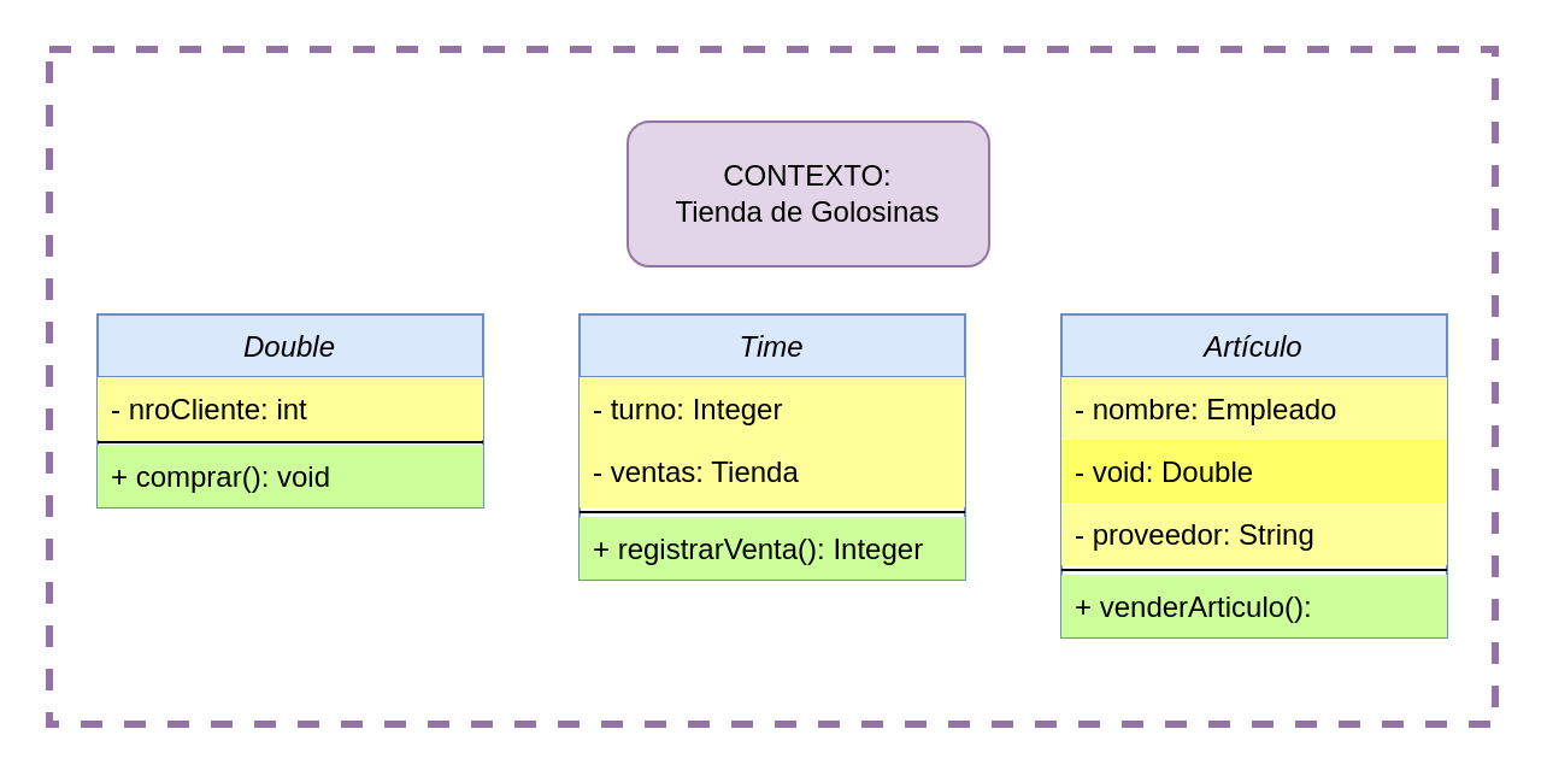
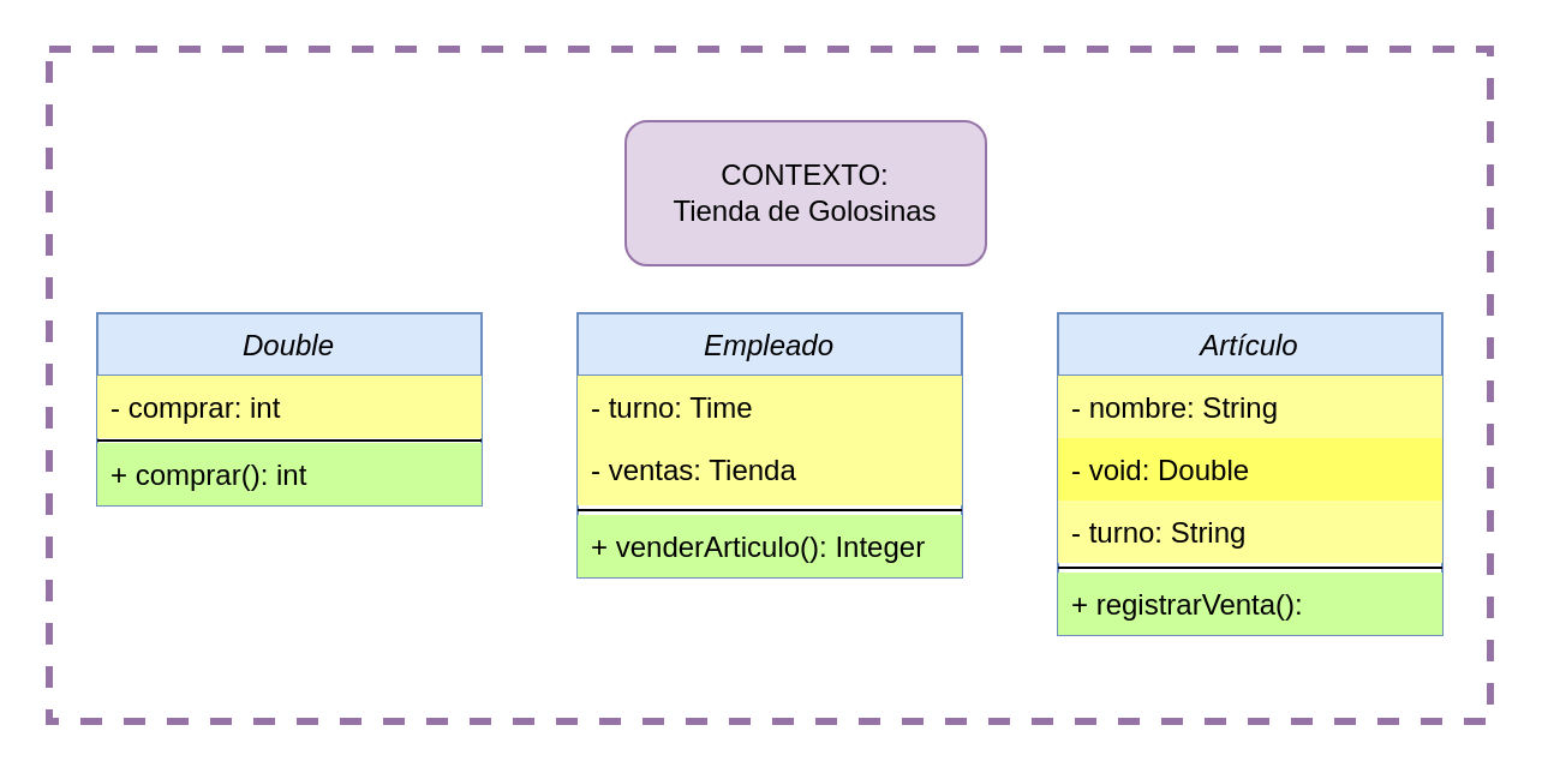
  <mxCell id="0" />
  <mxCell id="1" parent="0" />
  <mxCell id="2" value="Double" style="swimlane;fontStyle=2;align=center;verticalAlign=top;childLayout=stackLayout;horizontal=1;startSize=26;horizontalStack=0;resizeParent=1;resizeLast=0;collapsible=1;marginBottom=0;rounded=0;shadow=0;strokeWidth=1;fillColor=#dae8fc;strokeColor=#6c8ebf;" parent="1" vertex="1"><mxGeometry x="40" y="130" width="160" height="80" as="geometry"><mxRectangle x="230" y="140" width="160" height="26" as="alternateBounds" /></mxGeometry></mxCell>
- <mxCell id="3" value="- nroCliente: int" style="text;align=left;verticalAlign=top;spacingLeft=4;spacingRight=4;overflow=hidden;rotatable=0;points=[[0,0.5],[1,0.5]];portConstraint=eastwest;fillColor=#FFFF99;" parent="2" vertex="1"><mxGeometry y="26" width="160" height="26" as="geometry" /></mxCell>
+ <mxCell id="3" value="- comprar: int" style="text;align=left;verticalAlign=top;spacingLeft=4;spacingRight=4;overflow=hidden;rotatable=0;points=[[0,0.5],[1,0.5]];portConstraint=eastwest;fillColor=#FFFF99;" parent="2" vertex="1"><mxGeometry y="26" width="160" height="26" as="geometry" /></mxCell>
  <mxCell id="4" value="" style="line;html=1;strokeWidth=1;align=left;verticalAlign=middle;spacingTop=-1;spacingLeft=3;spacingRight=3;rotatable=0;labelPosition=right;points=[];portConstraint=eastwest;" parent="2" vertex="1"><mxGeometry y="52" width="160" height="2" as="geometry" /></mxCell>
- <mxCell id="5" value="+ comprar(): void" style="text;align=left;verticalAlign=top;spacingLeft=4;spacingRight=4;overflow=hidden;rotatable=0;points=[[0,0.5],[1,0.5]];portConstraint=eastwest;fillColor=#CCFF99;" parent="2" vertex="1"><mxGeometry y="54" width="160" height="26" as="geometry" /></mxCell>
+ <mxCell id="5" value="+ comprar(): int" style="text;align=left;verticalAlign=top;spacingLeft=4;spacingRight=4;overflow=hidden;rotatable=0;points=[[0,0.5],[1,0.5]];portConstraint=eastwest;fillColor=#CCFF99;" parent="2" vertex="1"><mxGeometry y="54" width="160" height="26" as="geometry" /></mxCell>
  <mxCell id="6" value="CONTEXTO:&lt;br&gt;Tienda de Golosinas" style="rounded=1;whiteSpace=wrap;html=1;fillColor=#e1d5e7;strokeColor=#9673a6;" vertex="1" parent="1"><mxGeometry x="260" y="50" width="150" height="60" as="geometry" /></mxCell>
- <mxCell id="7" value="Time" style="swimlane;fontStyle=2;align=center;verticalAlign=top;childLayout=stackLayout;horizontal=1;startSize=26;horizontalStack=0;resizeParent=1;resizeLast=0;collapsible=1;marginBottom=0;rounded=0;shadow=0;strokeWidth=1;fillColor=#dae8fc;strokeColor=#6c8ebf;" vertex="1" parent="1"><mxGeometry x="240" y="130" width="160" height="110" as="geometry"><mxRectangle x="230" y="140" width="160" height="26" as="alternateBounds" /></mxGeometry></mxCell>
- <mxCell id="8" value="- turno: Integer" style="text;align=left;verticalAlign=top;spacingLeft=4;spacingRight=4;overflow=hidden;rotatable=0;points=[[0,0.5],[1,0.5]];portConstraint=eastwest;fillColor=#FFFF99;" vertex="1" parent="7"><mxGeometry y="26" width="160" height="26" as="geometry" /></mxCell>
+ <mxCell id="7" value="Empleado" style="swimlane;fontStyle=2;align=center;verticalAlign=top;childLayout=stackLayout;horizontal=1;startSize=26;horizontalStack=0;resizeParent=1;resizeLast=0;collapsible=1;marginBottom=0;rounded=0;shadow=0;strokeWidth=1;fillColor=#dae8fc;strokeColor=#6c8ebf;" vertex="1" parent="1"><mxGeometry x="240" y="130" width="160" height="110" as="geometry"><mxRectangle x="230" y="140" width="160" height="26" as="alternateBounds" /></mxGeometry></mxCell>
+ <mxCell id="8" value="- turno: Time" style="text;align=left;verticalAlign=top;spacingLeft=4;spacingRight=4;overflow=hidden;rotatable=0;points=[[0,0.5],[1,0.5]];portConstraint=eastwest;fillColor=#FFFF99;" vertex="1" parent="7"><mxGeometry y="26" width="160" height="26" as="geometry" /></mxCell>
  <mxCell id="9" value="- ventas: Tienda" style="text;align=left;verticalAlign=top;spacingLeft=4;spacingRight=4;overflow=hidden;rotatable=0;points=[[0,0.5],[1,0.5]];portConstraint=eastwest;rounded=0;shadow=0;html=0;fillColor=#FFFF99;" vertex="1" parent="7"><mxGeometry y="52" width="160" height="28" as="geometry" /></mxCell>
  <mxCell id="10" value="" style="line;html=1;strokeWidth=1;align=left;verticalAlign=middle;spacingTop=-1;spacingLeft=3;spacingRight=3;rotatable=0;labelPosition=right;points=[];portConstraint=eastwest;" vertex="1" parent="7"><mxGeometry y="80" width="160" height="4" as="geometry" /></mxCell>
- <mxCell id="11" value="+ registrarVenta(): Integer" style="text;align=left;verticalAlign=top;spacingLeft=4;spacingRight=4;overflow=hidden;rotatable=0;points=[[0,0.5],[1,0.5]];portConstraint=eastwest;fillColor=#CCFF99;" vertex="1" parent="7"><mxGeometry y="84" width="160" height="26" as="geometry" /></mxCell>
+ <mxCell id="11" value="+ venderArticulo(): Integer" style="text;align=left;verticalAlign=top;spacingLeft=4;spacingRight=4;overflow=hidden;rotatable=0;points=[[0,0.5],[1,0.5]];portConstraint=eastwest;fillColor=#CCFF99;" vertex="1" parent="7"><mxGeometry y="84" width="160" height="26" as="geometry" /></mxCell>
  <mxCell id="12" value="Artículo" style="swimlane;fontStyle=2;align=center;verticalAlign=top;childLayout=stackLayout;horizontal=1;startSize=26;horizontalStack=0;resizeParent=1;resizeLast=0;collapsible=1;marginBottom=0;rounded=0;shadow=0;strokeWidth=1;fillColor=#dae8fc;strokeColor=#6c8ebf;" vertex="1" parent="1"><mxGeometry x="440" y="130" width="160" height="134" as="geometry"><mxRectangle x="230" y="140" width="160" height="26" as="alternateBounds" /></mxGeometry></mxCell>
- <mxCell id="13" value="- nombre: Empleado" style="text;align=left;verticalAlign=top;spacingLeft=4;spacingRight=4;overflow=hidden;rotatable=0;points=[[0,0.5],[1,0.5]];portConstraint=eastwest;fillColor=#FFFF99;" vertex="1" parent="12"><mxGeometry y="26" width="160" height="26" as="geometry" /></mxCell>
+ <mxCell id="13" value="- nombre: String" style="text;align=left;verticalAlign=top;spacingLeft=4;spacingRight=4;overflow=hidden;rotatable=0;points=[[0,0.5],[1,0.5]];portConstraint=eastwest;fillColor=#FFFF99;" vertex="1" parent="12"><mxGeometry y="26" width="160" height="26" as="geometry" /></mxCell>
  <mxCell id="14" value="- void: Double" style="text;align=left;verticalAlign=top;spacingLeft=4;spacingRight=4;overflow=hidden;rotatable=0;points=[[0,0.5],[1,0.5]];portConstraint=eastwest;rounded=0;shadow=0;html=0;fillColor=#FFFF66;" vertex="1" parent="12"><mxGeometry y="52" width="160" height="26" as="geometry" /></mxCell>
- <mxCell id="15" value="- proveedor: String" style="text;align=left;verticalAlign=top;spacingLeft=4;spacingRight=4;overflow=hidden;rotatable=0;points=[[0,0.5],[1,0.5]];portConstraint=eastwest;rounded=0;shadow=0;html=0;fillColor=#FFFF99;" vertex="1" parent="12"><mxGeometry y="78" width="160" height="26" as="geometry" /></mxCell>
+ <mxCell id="15" value="- turno: String" style="text;align=left;verticalAlign=top;spacingLeft=4;spacingRight=4;overflow=hidden;rotatable=0;points=[[0,0.5],[1,0.5]];portConstraint=eastwest;rounded=0;shadow=0;html=0;fillColor=#FFFF99;" vertex="1" parent="12"><mxGeometry y="78" width="160" height="26" as="geometry" /></mxCell>
  <mxCell id="16" value="" style="line;html=1;strokeWidth=1;align=left;verticalAlign=middle;spacingTop=-1;spacingLeft=3;spacingRight=3;rotatable=0;labelPosition=right;points=[];portConstraint=eastwest;" vertex="1" parent="12"><mxGeometry y="104" width="160" height="4" as="geometry" /></mxCell>
- <mxCell id="17" value="+ venderArticulo(): " style="text;align=left;verticalAlign=top;spacingLeft=4;spacingRight=4;overflow=hidden;rotatable=0;points=[[0,0.5],[1,0.5]];portConstraint=eastwest;fillColor=#CCFF99;" vertex="1" parent="12"><mxGeometry y="108" width="160" height="26" as="geometry" /></mxCell>
+ <mxCell id="17" value="+ registrarVenta(): " style="text;align=left;verticalAlign=top;spacingLeft=4;spacingRight=4;overflow=hidden;rotatable=0;points=[[0,0.5],[1,0.5]];portConstraint=eastwest;fillColor=#CCFF99;" vertex="1" parent="12"><mxGeometry y="108" width="160" height="26" as="geometry" /></mxCell>
  <mxCell id="18" value="" style="rounded=0;whiteSpace=wrap;html=1;fillColor=none;dashed=1;strokeWidth=3;strokeColor=#9673a6;" vertex="1" parent="1"><mxGeometry x="20" y="20" width="600" height="280" as="geometry" /></mxCell>
